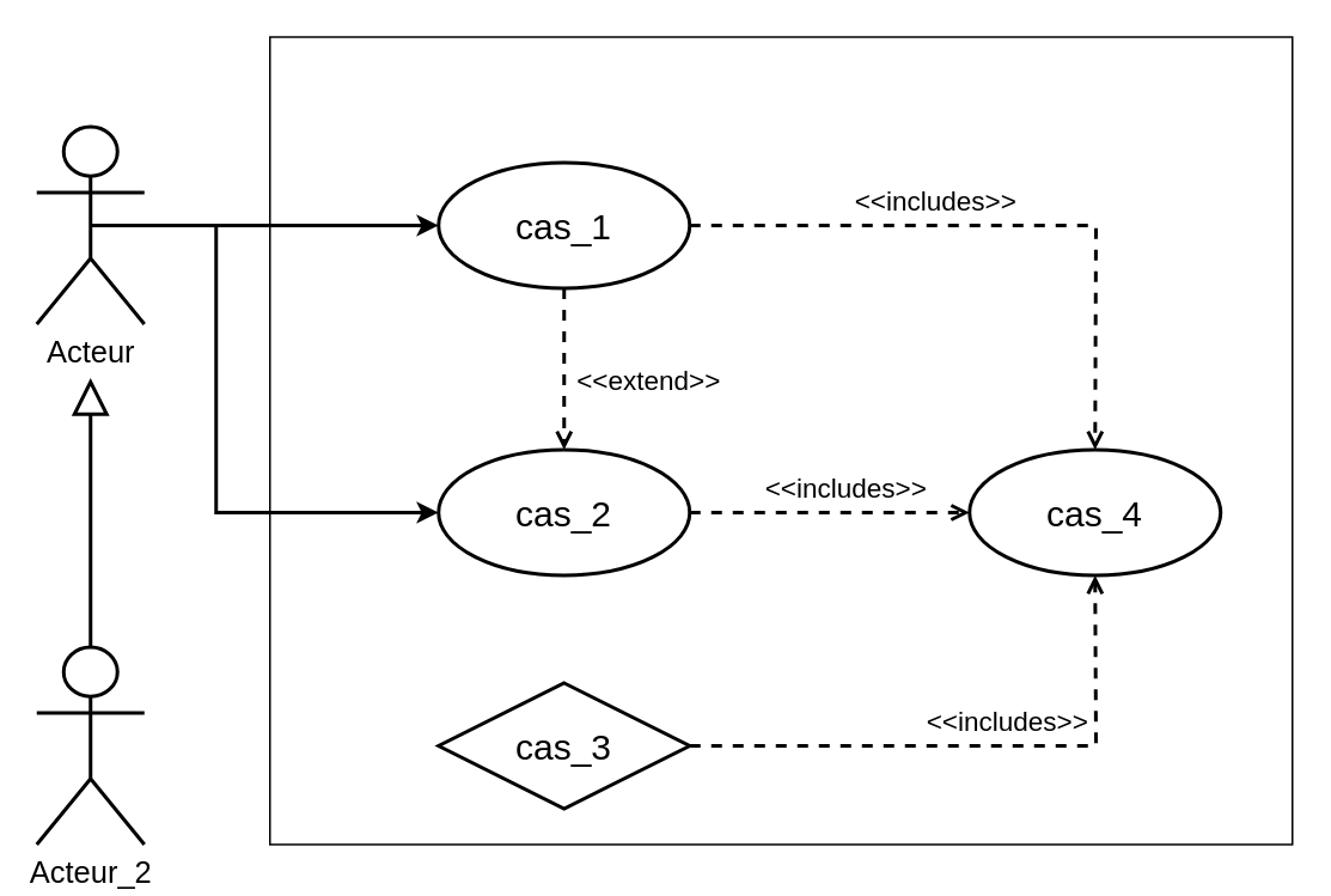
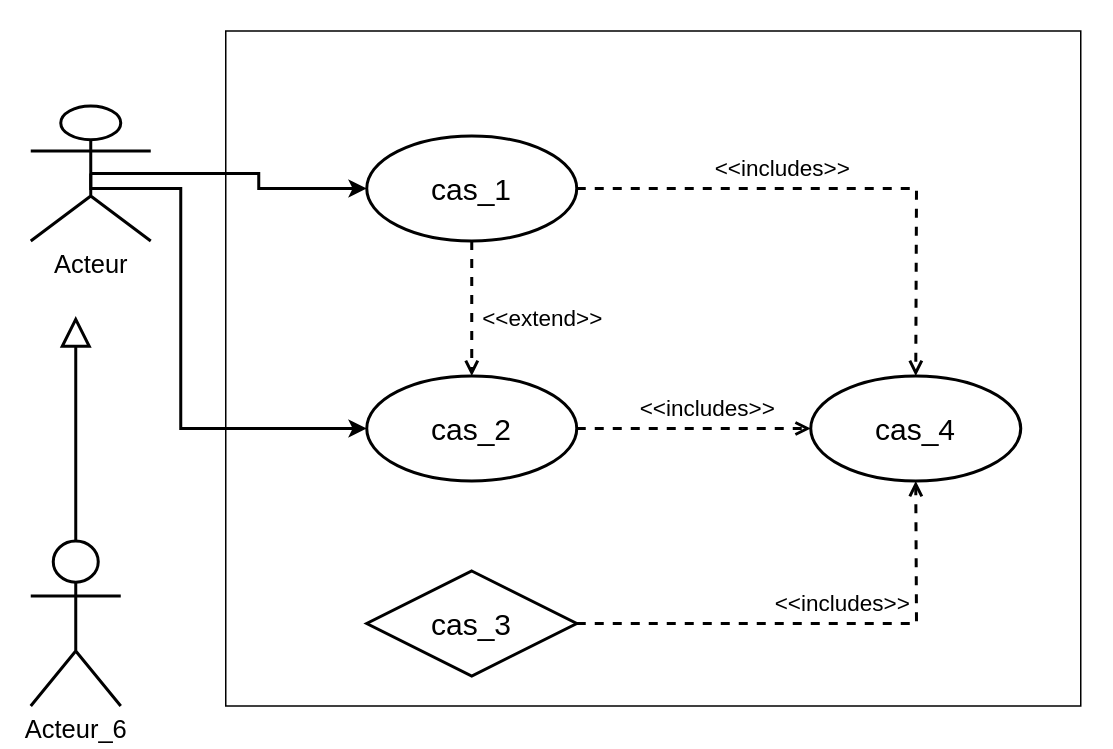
  <mxCell id="0" />
  <mxCell id="1" parent="0" />
  <mxCell id="2" value="" style="rounded=0;whiteSpace=wrap;html=1;movable=0;resizable=0;rotatable=0;deletable=0;editable=0;locked=1;connectable=0;" vertex="1" parent="1"><mxGeometry x="150" y="20" width="570" height="450" as="geometry" /></mxCell>
  <mxCell id="3" style="edgeStyle=orthogonalEdgeStyle;rounded=0;orthogonalLoop=1;jettySize=auto;html=1;exitX=1;exitY=0.5;exitDx=0;exitDy=0;strokeWidth=2;dashed=1;endArrow=open;endFill=0;" edge="1" parent="1" source="9"><mxGeometry relative="1" as="geometry"><mxPoint x="610" y="250" as="targetPoint" /></mxGeometry></mxCell>
  <mxCell id="4" value="&lt;font style=&quot;font-size: 15px;&quot;&gt;&amp;lt;&amp;lt;includes&amp;gt;&amp;gt;&lt;/font&gt;" style="edgeLabel;html=1;align=center;verticalAlign=middle;resizable=0;points=[];" vertex="1" connectable="0" parent="3"><mxGeometry x="-0.425" y="1" relative="1" as="geometry"><mxPoint x="35" y="-14" as="offset" /></mxGeometry></mxCell>
  <mxCell id="5" value="&lt;font style=&quot;font-size: 15px;&quot;&gt;&amp;lt;&amp;lt;includes&amp;gt;&amp;gt;&lt;/font&gt;" style="edgeLabel;html=1;align=center;verticalAlign=middle;resizable=0;points=[];" vertex="1" connectable="0" parent="3"><mxGeometry x="-0.425" y="1" relative="1" as="geometry"><mxPoint x="-15" y="146" as="offset" /></mxGeometry></mxCell>
  <mxCell id="6" value="&lt;font style=&quot;font-size: 15px;&quot;&gt;&amp;lt;&amp;lt;includes&amp;gt;&amp;gt;&lt;/font&gt;" style="edgeLabel;html=1;align=center;verticalAlign=middle;resizable=0;points=[];" vertex="1" connectable="0" parent="3"><mxGeometry x="-0.425" y="1" relative="1" as="geometry"><mxPoint x="75" y="276" as="offset" /></mxGeometry></mxCell>
  <mxCell id="7" value="&lt;font style=&quot;font-size: 15px;&quot;&gt;&amp;lt;&amp;lt;extend&amp;gt;&amp;gt;&lt;/font&gt;" style="edgeLabel;html=1;align=center;verticalAlign=middle;resizable=0;points=[];" vertex="1" connectable="0" parent="3"><mxGeometry x="-0.425" y="1" relative="1" as="geometry"><mxPoint x="-125" y="86" as="offset" /></mxGeometry></mxCell>
  <mxCell id="8" style="edgeStyle=orthogonalEdgeStyle;rounded=0;orthogonalLoop=1;jettySize=auto;html=1;exitX=0.5;exitY=1;exitDx=0;exitDy=0;strokeWidth=2;dashed=1;endArrow=open;endFill=0;" edge="1" parent="1" source="9"><mxGeometry relative="1" as="geometry"><mxPoint x="314" y="250" as="targetPoint" /></mxGeometry></mxCell>
  <mxCell id="9" value="&lt;font style=&quot;font-size: 20px;&quot;&gt;cas_1&lt;/font&gt;" style="ellipse;whiteSpace=wrap;html=1;strokeWidth=2;" vertex="1" parent="1"><mxGeometry x="244" y="90" width="140" height="70" as="geometry" /></mxCell>
  <mxCell id="10" value="&lt;font style=&quot;font-size: 20px;&quot;&gt;cas_4&lt;/font&gt;" style="ellipse;whiteSpace=wrap;html=1;strokeWidth=2;" vertex="1" parent="1"><mxGeometry x="540" y="250" width="140" height="70" as="geometry" /></mxCell>
  <mxCell id="11" style="edgeStyle=orthogonalEdgeStyle;rounded=0;orthogonalLoop=1;jettySize=auto;html=1;exitX=1;exitY=0.5;exitDx=0;exitDy=0;entryX=0;entryY=0.5;entryDx=0;entryDy=0;strokeWidth=2;dashed=1;endArrow=open;endFill=0;" edge="1" parent="1" source="12" target="10"><mxGeometry relative="1" as="geometry" /></mxCell>
  <mxCell id="12" value="&lt;font style=&quot;font-size: 20px;&quot;&gt;cas_2&lt;/font&gt;" style="ellipse;whiteSpace=wrap;html=1;strokeWidth=2;" vertex="1" parent="1"><mxGeometry x="244" y="250" width="140" height="70" as="geometry" /></mxCell>
  <mxCell id="13" style="edgeStyle=orthogonalEdgeStyle;rounded=0;orthogonalLoop=1;jettySize=auto;html=1;exitX=1;exitY=0.5;exitDx=0;exitDy=0;strokeWidth=2;dashed=1;endArrow=open;endFill=0;" edge="1" parent="1" source="14"><mxGeometry relative="1" as="geometry"><mxPoint x="610" y="320" as="targetPoint" /></mxGeometry></mxCell>
  <mxCell id="14" value="&lt;font style=&quot;font-size: 20px;&quot;&gt;cas_3&lt;/font&gt;" style="rhombus;whiteSpace=wrap;html=1;strokeWidth=2;" vertex="1" parent="1"><mxGeometry x="244" y="380" width="140" height="70" as="geometry" /></mxCell>
  <mxCell id="15" style="edgeStyle=orthogonalEdgeStyle;rounded=0;orthogonalLoop=1;jettySize=auto;html=1;exitX=0.5;exitY=0.5;exitDx=0;exitDy=0;exitPerimeter=0;entryX=0;entryY=0.5;entryDx=0;entryDy=0;strokeWidth=2;" edge="1" parent="1" source="17" target="9"><mxGeometry relative="1" as="geometry" /></mxCell>
  <mxCell id="16" style="edgeStyle=orthogonalEdgeStyle;rounded=0;orthogonalLoop=1;jettySize=auto;html=1;exitX=0.5;exitY=0.5;exitDx=0;exitDy=0;exitPerimeter=0;entryX=0;entryY=0.5;entryDx=0;entryDy=0;strokeWidth=2;" edge="1" parent="1" source="17" target="12"><mxGeometry relative="1" as="geometry"><Array as="points"><mxPoint x="120" y="125" /><mxPoint x="120" y="285" /></Array></mxGeometry></mxCell>
- <mxCell id="17" value="&lt;font style=&quot;font-size: 17px;&quot;&gt;Acteur&lt;/font&gt;" style="shape=umlActor;verticalLabelPosition=bottom;verticalAlign=top;html=1;strokeWidth=2;" vertex="1" parent="1"><mxGeometry x="20" y="70" width="60" height="110" as="geometry" /></mxCell>
+ <mxCell id="17" value="&lt;font style=&quot;font-size: 17px;&quot;&gt;Acteur&lt;/font&gt;" style="shape=umlActor;verticalLabelPosition=bottom;verticalAlign=top;html=1;strokeWidth=2;" vertex="1" parent="1"><mxGeometry x="20" y="70" width="80" height="90" as="geometry" /></mxCell>
  <mxCell id="18" style="edgeStyle=orthogonalEdgeStyle;rounded=0;orthogonalLoop=1;jettySize=auto;html=1;exitX=0.5;exitY=0;exitDx=0;exitDy=0;exitPerimeter=0;strokeWidth=2;endArrow=block;endFill=0;jumpSize=4;endSize=16;" edge="1" parent="1" source="19"><mxGeometry relative="1" as="geometry"><mxPoint x="50" y="210" as="targetPoint" /></mxGeometry></mxCell>
- <mxCell id="19" value="&lt;font style=&quot;font-size: 17px;&quot;&gt;Acteur_2&lt;/font&gt;" style="shape=umlActor;verticalLabelPosition=bottom;verticalAlign=top;html=1;strokeWidth=2;" vertex="1" parent="1"><mxGeometry x="20" y="360" width="60" height="110" as="geometry" /></mxCell>
+ <mxCell id="19" value="&lt;font style=&quot;font-size: 17px;&quot;&gt;Acteur_6&lt;/font&gt;" style="shape=umlActor;verticalLabelPosition=bottom;verticalAlign=top;html=1;strokeWidth=2;" vertex="1" parent="1"><mxGeometry x="20" y="360" width="60" height="110" as="geometry" /></mxCell>
